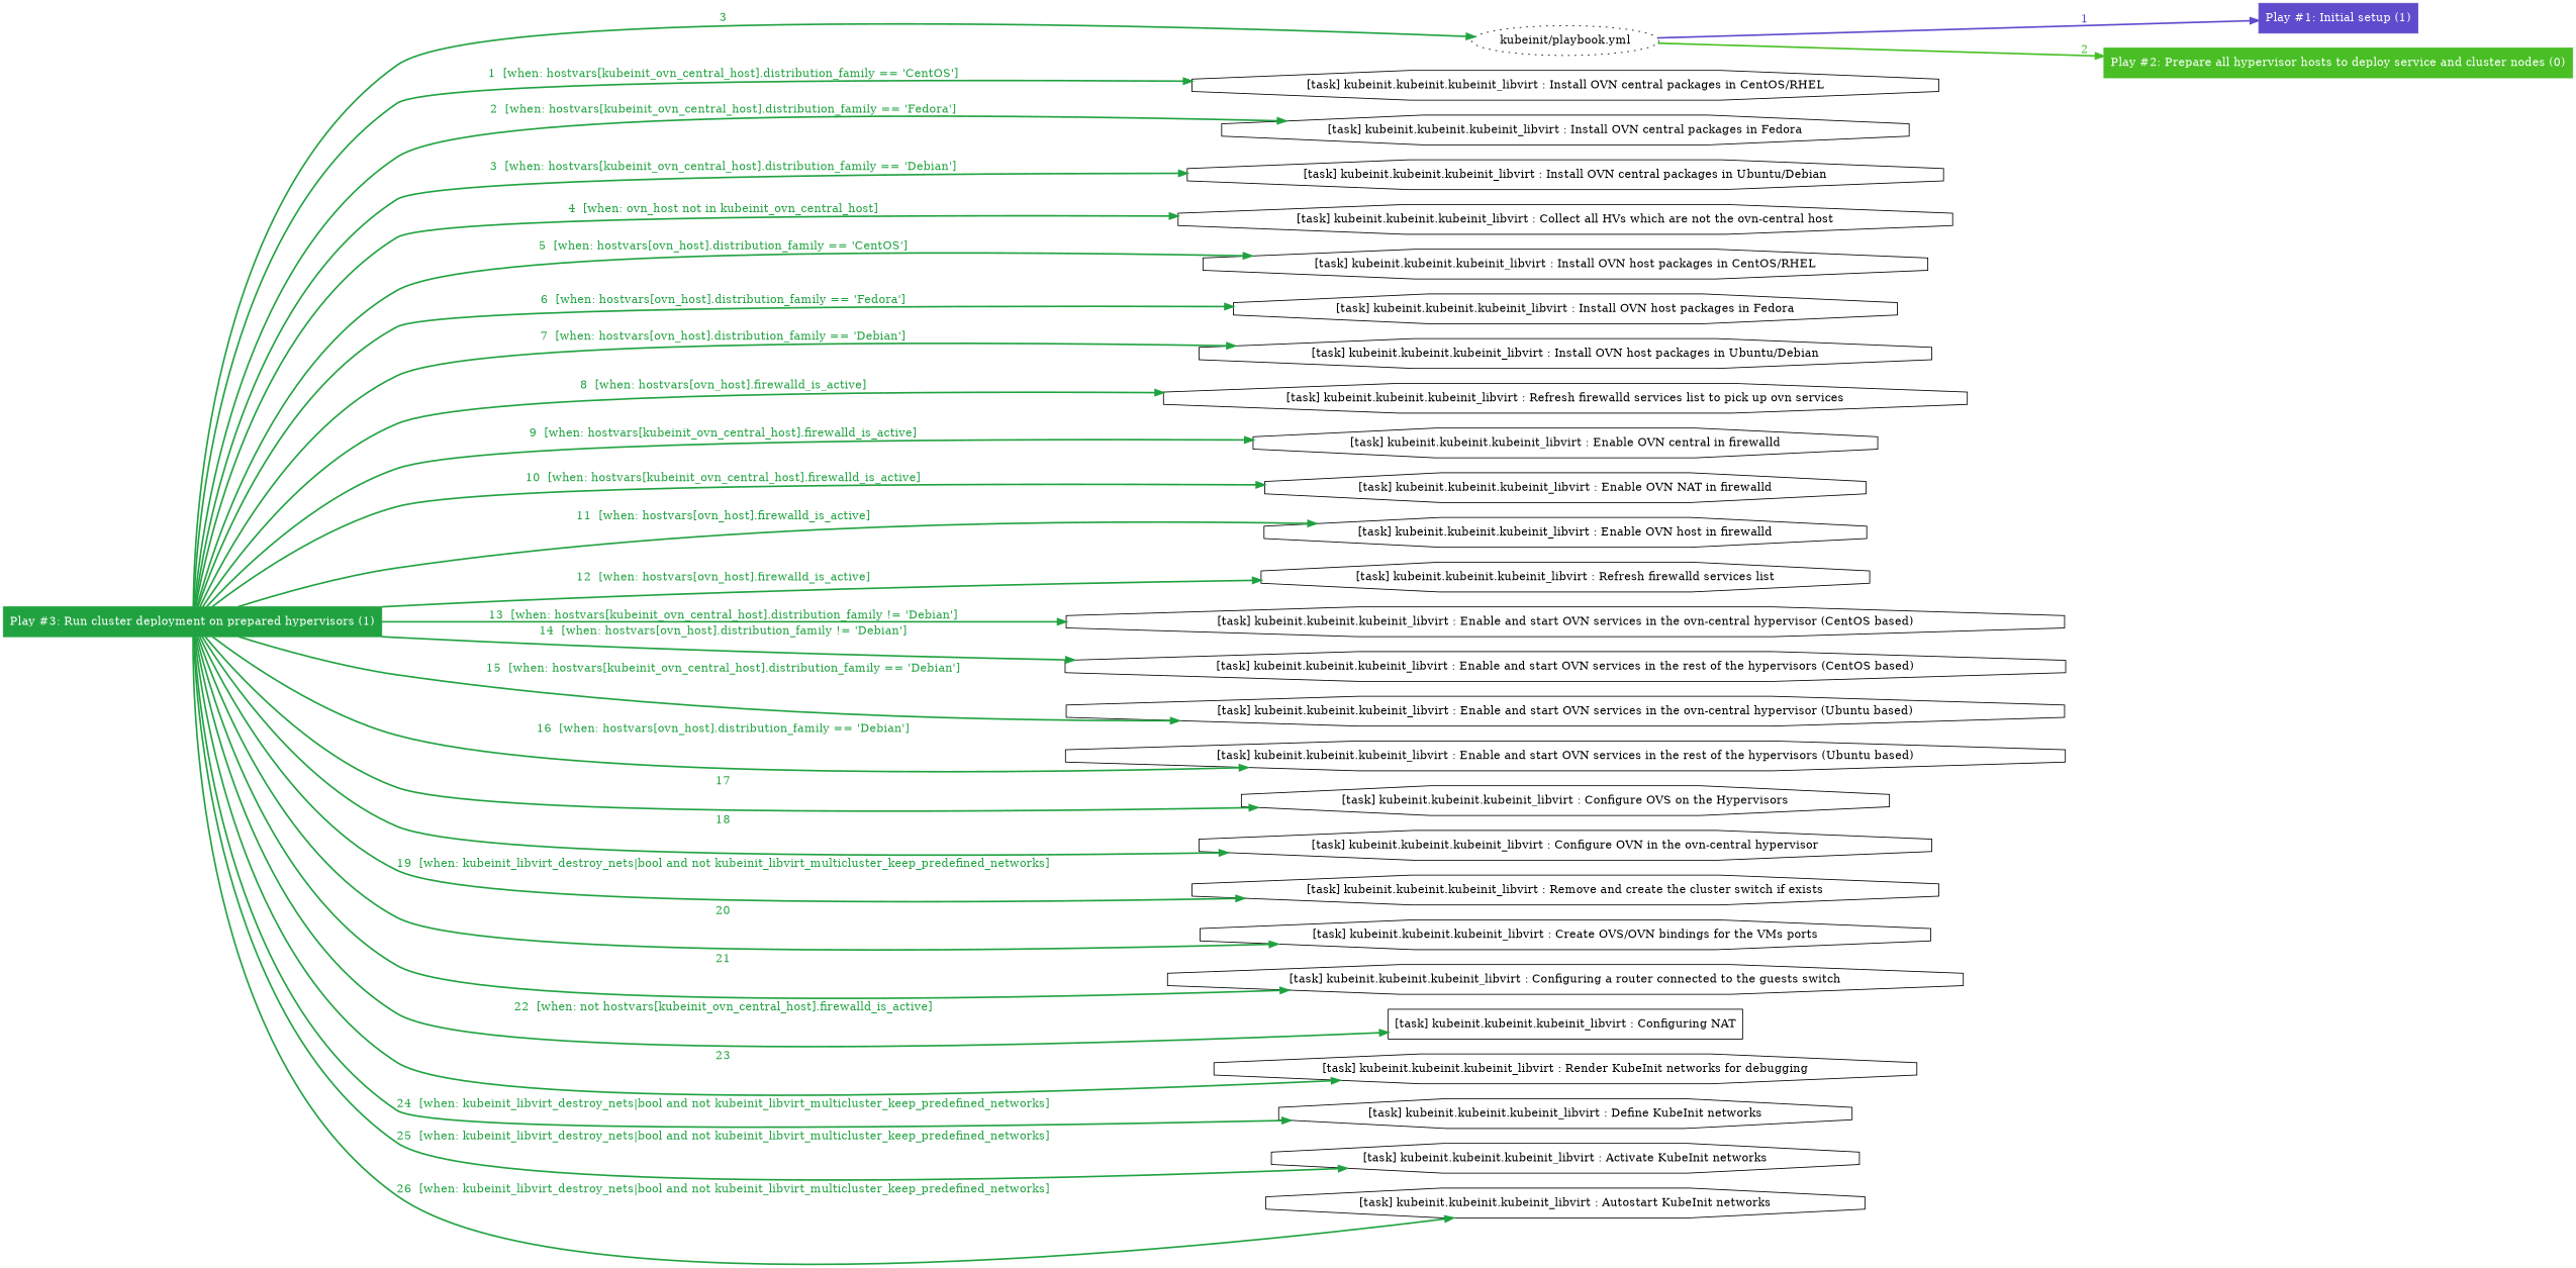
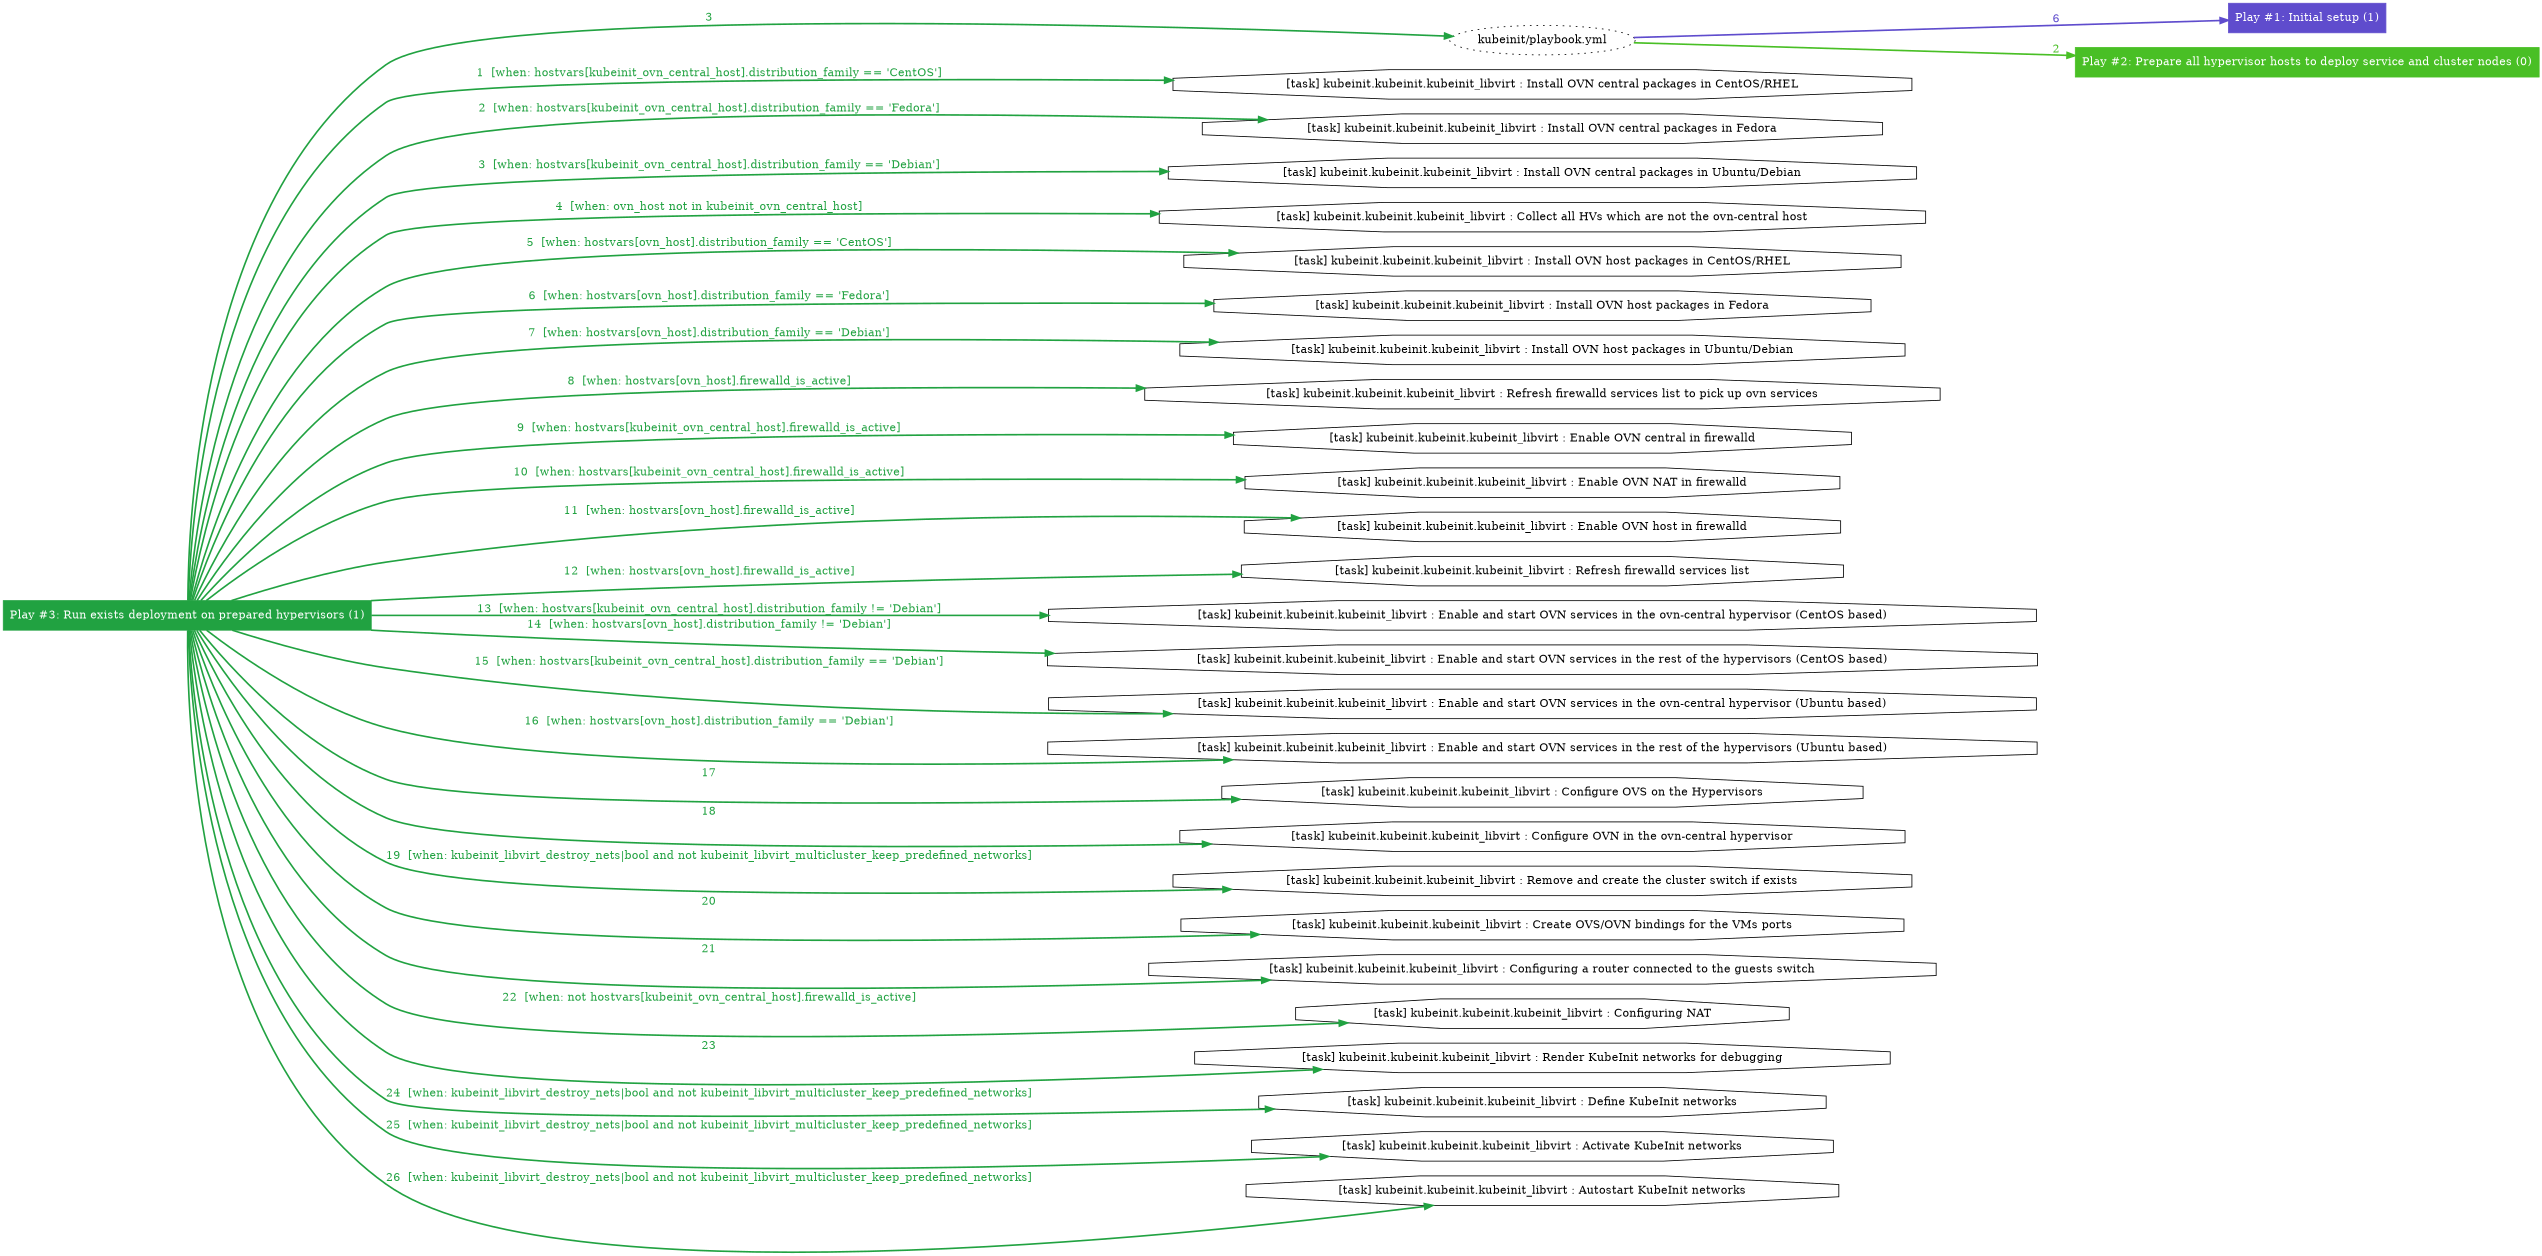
  digraph {
    concentrate=true
    ordering=in
    rankdir=LR
    node [shape=octagon]
    edge [color="#21a241" fontcolor="#21a241" style=bold]
    "kubeinit/playbook.yml" [style=dotted shape=""]
    "Play #1: Initial setup (1)" [color="#5f4ccd" fontcolor="#ffffff" shape=box style=filled]
    "Play #2: Prepare all hypervisor hosts to deploy service and cluster nodes (0)" [color="#49bf25" fontcolor="#ffffff" shape=box style=filled]
-   "Play #3: Run cluster deployment on prepared hypervisors (1)" [color="#21a241" fontcolor="#ffffff" shape=box style=filled]
+   "Play #3: Run cluster deployment on prepared hypervisors (1)" [color="#21a241" fontcolor="#ffffff" shape=box style=filled label="Play #3: Run exists deployment on prepared hypervisors (1)"]
    n5 [label="[task] kubeinit.kubeinit.kubeinit_libvirt : Install OVN central packages in CentOS/RHEL"]
    n6 [label="[task] kubeinit.kubeinit.kubeinit_libvirt : Install OVN central packages in Fedora"]
    n7 [label="[task] kubeinit.kubeinit.kubeinit_libvirt : Install OVN central packages in Ubuntu/Debian"]
    n8 [label="[task] kubeinit.kubeinit.kubeinit_libvirt : Collect all HVs which are not the ovn-central host"]
    n9 [label="[task] kubeinit.kubeinit.kubeinit_libvirt : Install OVN host packages in CentOS/RHEL"]
    n10 [label="[task] kubeinit.kubeinit.kubeinit_libvirt : Install OVN host packages in Fedora"]
    n11 [label="[task] kubeinit.kubeinit.kubeinit_libvirt : Install OVN host packages in Ubuntu/Debian"]
    n12 [label="[task] kubeinit.kubeinit.kubeinit_libvirt : Refresh firewalld services list to pick up ovn services"]
    n13 [label="[task] kubeinit.kubeinit.kubeinit_libvirt : Enable OVN central in firewalld"]
    n14 [label="[task] kubeinit.kubeinit.kubeinit_libvirt : Enable OVN NAT in firewalld"]
    n15 [label="[task] kubeinit.kubeinit.kubeinit_libvirt : Enable OVN host in firewalld"]
    n16 [label="[task] kubeinit.kubeinit.kubeinit_libvirt : Refresh firewalld services list"]
    n17 [label="[task] kubeinit.kubeinit.kubeinit_libvirt : Enable and start OVN services in the ovn-central hypervisor (CentOS based)"]
    n18 [label="[task] kubeinit.kubeinit.kubeinit_libvirt : Enable and start OVN services in the rest of the hypervisors (CentOS based)"]
    n19 [label="[task] kubeinit.kubeinit.kubeinit_libvirt : Enable and start OVN services in the ovn-central hypervisor (Ubuntu based)"]
    n20 [label="[task] kubeinit.kubeinit.kubeinit_libvirt : Enable and start OVN services in the rest of the hypervisors (Ubuntu based)"]
    n21 [label="[task] kubeinit.kubeinit.kubeinit_libvirt : Configure OVS on the Hypervisors"]
    n22 [label="[task] kubeinit.kubeinit.kubeinit_libvirt : Configure OVN in the ovn-central hypervisor"]
    n23 [label="[task] kubeinit.kubeinit.kubeinit_libvirt : Remove and create the cluster switch if exists"]
    n24 [label="[task] kubeinit.kubeinit.kubeinit_libvirt : Create OVS/OVN bindings for the VMs ports"]
    n25 [label="[task] kubeinit.kubeinit.kubeinit_libvirt : Configuring a router connected to the guests switch"]
-   n26 [label="[task] kubeinit.kubeinit.kubeinit_libvirt : Configuring NAT" shape=box]
+   n26 [label="[task] kubeinit.kubeinit.kubeinit_libvirt : Configuring NAT"]
    n27 [label="[task] kubeinit.kubeinit.kubeinit_libvirt : Render KubeInit networks for debugging"]
    n28 [label="[task] kubeinit.kubeinit.kubeinit_libvirt : Define KubeInit networks"]
    n29 [label="[task] kubeinit.kubeinit.kubeinit_libvirt : Activate KubeInit networks"]
    n30 [label="[task] kubeinit.kubeinit.kubeinit_libvirt : Autostart KubeInit networks"]
    subgraph sub_1 {
      "kubeinit/playbook.yml"
      "Play #1: Initial setup (1)"
    }
    subgraph sub_2 {
      "kubeinit/playbook.yml"
      "Play #2: Prepare all hypervisor hosts to deploy service and cluster nodes (0)"
    }
    subgraph sub_3 {
      "kubeinit/playbook.yml"
      "Play #3: Run cluster deployment on prepared hypervisors (1)"
      n5
      n6
      n7
      n8
      n9
      n10
      n11
      n12
      n13
      n14
      n15
      n16
      n17
      n18
      n19
      n20
      n21
      n22
      n23
      n24
      n25
      n26
      n27
      n28
      n29
      n30
    }
-   "kubeinit/playbook.yml" -> "Play #1: Initial setup (1)" [color="#5f4ccd" fontcolor="#5f4ccd" label=1]
+   "kubeinit/playbook.yml" -> "Play #1: Initial setup (1)" [color="#5f4ccd" fontcolor="#5f4ccd" label=6]
    "kubeinit/playbook.yml" -> "Play #2: Prepare all hypervisor hosts to deploy service and cluster nodes (0)" [color="#49bf25" fontcolor="#49bf25" label=2]
    "Play #3: Run cluster deployment on prepared hypervisors (1)" -> "kubeinit/playbook.yml" [label=3]
    "Play #3: Run cluster deployment on prepared hypervisors (1)" -> n5 [label="1  [when: hostvars[kubeinit_ovn_central_host].distribution_family == 'CentOS']"]
    "Play #3: Run cluster deployment on prepared hypervisors (1)" -> n6 [label="2  [when: hostvars[kubeinit_ovn_central_host].distribution_family == 'Fedora']"]
    "Play #3: Run cluster deployment on prepared hypervisors (1)" -> n7 [label="3  [when: hostvars[kubeinit_ovn_central_host].distribution_family == 'Debian']"]
    "Play #3: Run cluster deployment on prepared hypervisors (1)" -> n8 [label="4  [when: ovn_host not in kubeinit_ovn_central_host]"]
    "Play #3: Run cluster deployment on prepared hypervisors (1)" -> n9 [label="5  [when: hostvars[ovn_host].distribution_family == 'CentOS']"]
    "Play #3: Run cluster deployment on prepared hypervisors (1)" -> n10 [label="6  [when: hostvars[ovn_host].distribution_family == 'Fedora']"]
    "Play #3: Run cluster deployment on prepared hypervisors (1)" -> n11 [label="7  [when: hostvars[ovn_host].distribution_family == 'Debian']"]
    "Play #3: Run cluster deployment on prepared hypervisors (1)" -> n12 [label="8  [when: hostvars[ovn_host].firewalld_is_active]"]
    "Play #3: Run cluster deployment on prepared hypervisors (1)" -> n13 [label="9  [when: hostvars[kubeinit_ovn_central_host].firewalld_is_active]"]
    "Play #3: Run cluster deployment on prepared hypervisors (1)" -> n14 [label="10  [when: hostvars[kubeinit_ovn_central_host].firewalld_is_active]"]
    "Play #3: Run cluster deployment on prepared hypervisors (1)" -> n15 [label="11  [when: hostvars[ovn_host].firewalld_is_active]"]
    "Play #3: Run cluster deployment on prepared hypervisors (1)" -> n16 [label="12  [when: hostvars[ovn_host].firewalld_is_active]"]
    "Play #3: Run cluster deployment on prepared hypervisors (1)" -> n17 [label="13  [when: hostvars[kubeinit_ovn_central_host].distribution_family != 'Debian']"]
    "Play #3: Run cluster deployment on prepared hypervisors (1)" -> n18 [label="14  [when: hostvars[ovn_host].distribution_family != 'Debian']"]
    "Play #3: Run cluster deployment on prepared hypervisors (1)" -> n19 [label="15  [when: hostvars[kubeinit_ovn_central_host].distribution_family == 'Debian']"]
    "Play #3: Run cluster deployment on prepared hypervisors (1)" -> n20 [label="16  [when: hostvars[ovn_host].distribution_family == 'Debian']"]
    "Play #3: Run cluster deployment on prepared hypervisors (1)" -> n21 [label=17]
    "Play #3: Run cluster deployment on prepared hypervisors (1)" -> n22 [label=18]
    "Play #3: Run cluster deployment on prepared hypervisors (1)" -> n23 [label="19  [when: kubeinit_libvirt_destroy_nets|bool and not kubeinit_libvirt_multicluster_keep_predefined_networks]"]
    "Play #3: Run cluster deployment on prepared hypervisors (1)" -> n24 [label=20]
    "Play #3: Run cluster deployment on prepared hypervisors (1)" -> n25 [label=21]
    "Play #3: Run cluster deployment on prepared hypervisors (1)" -> n26 [label="22  [when: not hostvars[kubeinit_ovn_central_host].firewalld_is_active]"]
    "Play #3: Run cluster deployment on prepared hypervisors (1)" -> n27 [label=23]
    "Play #3: Run cluster deployment on prepared hypervisors (1)" -> n28 [label="24  [when: kubeinit_libvirt_destroy_nets|bool and not kubeinit_libvirt_multicluster_keep_predefined_networks]"]
    "Play #3: Run cluster deployment on prepared hypervisors (1)" -> n29 [label="25  [when: kubeinit_libvirt_destroy_nets|bool and not kubeinit_libvirt_multicluster_keep_predefined_networks]"]
    "Play #3: Run cluster deployment on prepared hypervisors (1)" -> n30 [label="26  [when: kubeinit_libvirt_destroy_nets|bool and not kubeinit_libvirt_multicluster_keep_predefined_networks]"]
  }
